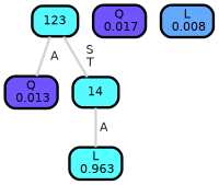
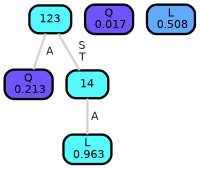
  graph {
    ranksep="0 equally"
    splines=straight
    node [color=black fillcolor="#6f55ff" fontcolor=black fontname=helvetica penwidth=3 shape=box style="filled, rounded"]
    edge [color=lightgray fontcolor=grey14 fontname=helvetica fontweight=bold penwidth=3]
-   n1 [label="Q\n 0.013"]
+   n1 [label="Q\n 0.213"]
    n2 [fillcolor="#55f9ff" label=123]
    n3 [fillcolor="#55fbff" label=14]
    n4 [fillcolor="#55ffff" label="L\n 0.963"]
    n5 [label="Q\n 0.017"]
-   n6 [fillcolor="#62aaff" label="L\n 0.008"]
+   n6 [fillcolor="#62aaff" label="L\n 0.508"]
    subgraph sub_1 {
      rank=same
    }
    n2 -- n1 [label=" A"]
    n2 -- n3 [label=" S\n T"]
    n3 -- n4 [label=" A"]
  }
